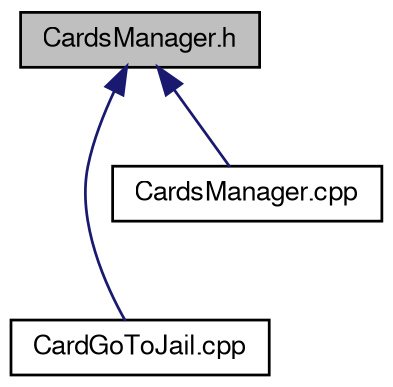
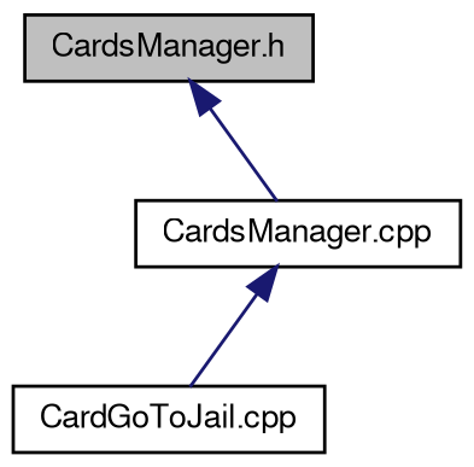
  digraph {
    node [color=black fillcolor=white fontname=FreeSans fontsize=10 shape=record style=filled]
    edge [color=midnightblue dir=back fontname=FreeSans fontsize=10 labelfontname=FreeSans labelfontsize=10 style=solid]
    n1 [fillcolor=grey75 fontcolor=black height=0.2 label="CardsManager.h" width=0.4]
    n2 [height=0.2 label="CardGoToJail.cpp" width=0.4]
    n3 [height=0.2 label="CardsManager.cpp" width=0.4]
-   n1 -> n2
+   n3 -> n2
    n1 -> n3
  }
